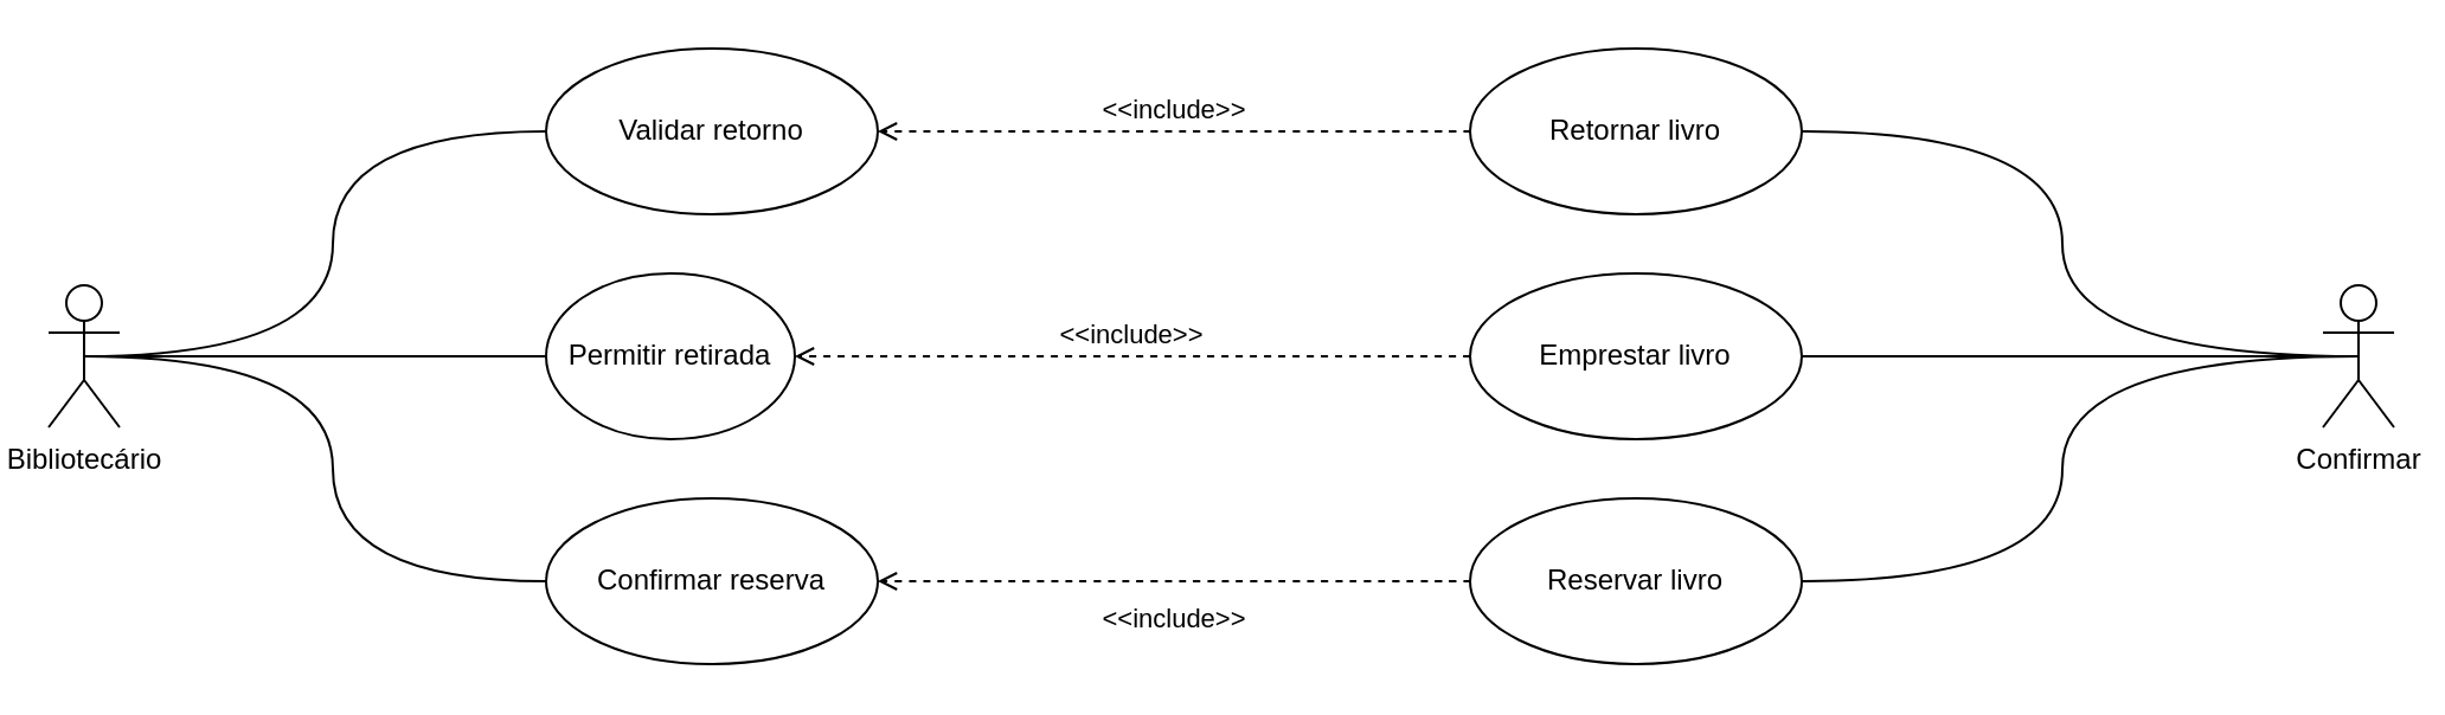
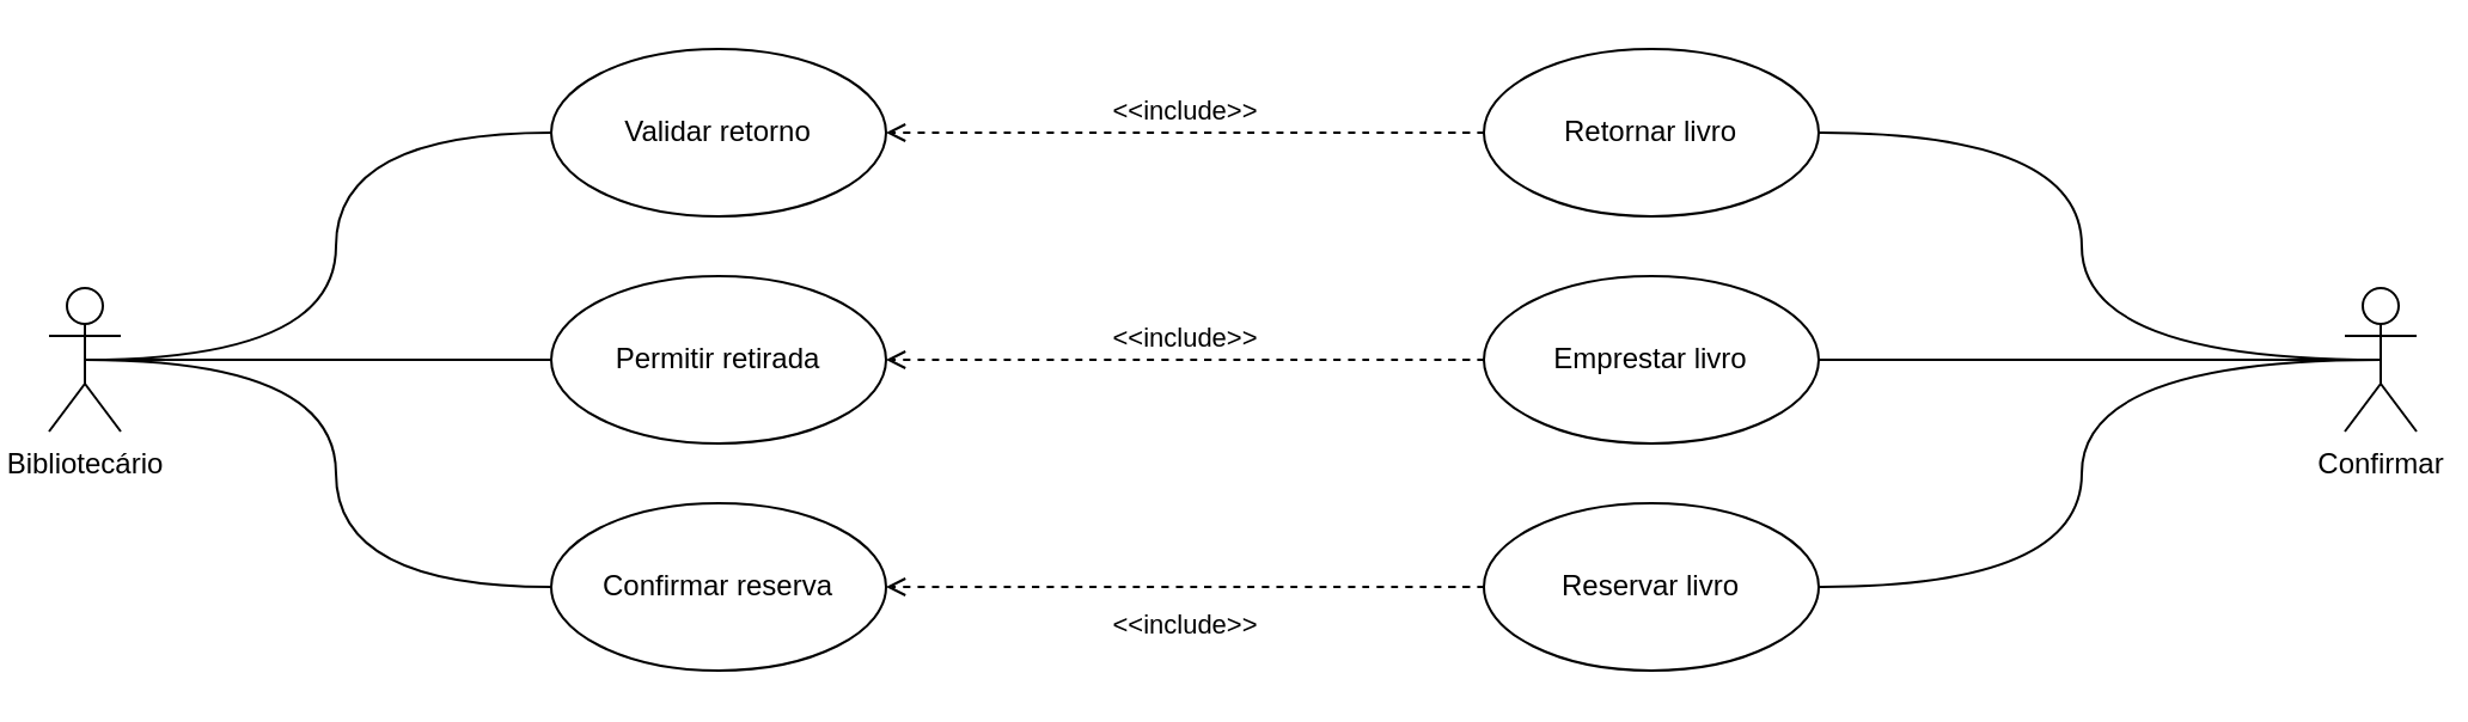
  <mxCell id="0" />
  <mxCell id="1" parent="0" />
  <mxCell id="2" style="edgeStyle=orthogonalEdgeStyle;rounded=0;orthogonalLoop=1;jettySize=auto;html=1;exitX=0.5;exitY=0.5;exitDx=0;exitDy=0;exitPerimeter=0;entryX=1;entryY=0.5;entryDx=0;entryDy=0;endArrow=none;endFill=0;curved=1;" edge="1" parent="1" source="5" target="11"><mxGeometry relative="1" as="geometry" /></mxCell>
  <mxCell id="3" style="edgeStyle=orthogonalEdgeStyle;curved=1;rounded=0;orthogonalLoop=1;jettySize=auto;html=1;exitX=0.5;exitY=0.5;exitDx=0;exitDy=0;exitPerimeter=0;entryX=1;entryY=0.5;entryDx=0;entryDy=0;endArrow=none;endFill=0;" edge="1" parent="1" source="5" target="10"><mxGeometry relative="1" as="geometry" /></mxCell>
  <mxCell id="4" style="edgeStyle=orthogonalEdgeStyle;curved=1;rounded=0;orthogonalLoop=1;jettySize=auto;html=1;exitX=0.5;exitY=0.5;exitDx=0;exitDy=0;exitPerimeter=0;entryX=1;entryY=0.5;entryDx=0;entryDy=0;endArrow=none;endFill=0;" edge="1" parent="1" source="5" target="12"><mxGeometry relative="1" as="geometry" /></mxCell>
  <mxCell id="5" value="Confirmar" style="shape=umlActor;verticalLabelPosition=bottom;verticalAlign=top;html=1;" vertex="1" parent="1"><mxGeometry x="980" y="120" width="30" height="60" as="geometry" /></mxCell>
  <mxCell id="6" style="edgeStyle=orthogonalEdgeStyle;curved=1;rounded=0;orthogonalLoop=1;jettySize=auto;html=1;exitX=0.5;exitY=0.5;exitDx=0;exitDy=0;exitPerimeter=0;entryX=0;entryY=0.5;entryDx=0;entryDy=0;endArrow=none;endFill=0;" edge="1" parent="1" source="9" target="13"><mxGeometry relative="1" as="geometry" /></mxCell>
  <mxCell id="7" style="edgeStyle=orthogonalEdgeStyle;curved=1;rounded=0;orthogonalLoop=1;jettySize=auto;html=1;exitX=0.5;exitY=0.5;exitDx=0;exitDy=0;exitPerimeter=0;entryX=0;entryY=0.5;entryDx=0;entryDy=0;endArrow=none;endFill=0;" edge="1" parent="1" source="9" target="15"><mxGeometry relative="1" as="geometry" /></mxCell>
  <mxCell id="8" style="edgeStyle=orthogonalEdgeStyle;curved=1;rounded=0;orthogonalLoop=1;jettySize=auto;html=1;exitX=0.5;exitY=0.5;exitDx=0;exitDy=0;exitPerimeter=0;entryX=0;entryY=0.5;entryDx=0;entryDy=0;endArrow=none;endFill=0;" edge="1" parent="1" source="9" target="17"><mxGeometry relative="1" as="geometry" /></mxCell>
  <mxCell id="9" value="Bibliotecário" style="shape=umlActor;verticalLabelPosition=bottom;verticalAlign=top;html=1;" vertex="1" parent="1"><mxGeometry x="20" y="120" width="30" height="60" as="geometry" /></mxCell>
  <mxCell id="10" value="Emprestar livro" style="ellipse;whiteSpace=wrap;html=1;" vertex="1" parent="1"><mxGeometry x="620" y="115" width="140" height="70" as="geometry" /></mxCell>
  <mxCell id="11" value="Retornar livro" style="ellipse;whiteSpace=wrap;html=1;" vertex="1" parent="1"><mxGeometry x="620" y="20" width="140" height="70" as="geometry" /></mxCell>
  <mxCell id="12" value="Reservar livro" style="ellipse;whiteSpace=wrap;html=1;" vertex="1" parent="1"><mxGeometry x="620" y="210" width="140" height="70" as="geometry" /></mxCell>
  <mxCell id="13" value="Confirmar reserva" style="ellipse;whiteSpace=wrap;html=1;" vertex="1" parent="1"><mxGeometry x="230" y="210" width="140" height="70" as="geometry" /></mxCell>
  <mxCell id="14" value="&amp;lt;&amp;lt;include&amp;gt;&amp;gt;" style="html=1;verticalAlign=bottom;labelBackgroundColor=none;endArrow=open;endFill=0;dashed=1;rounded=0;edgeStyle=orthogonalEdgeStyle;curved=1;exitX=0;exitY=0.5;exitDx=0;exitDy=0;entryX=1;entryY=0.5;entryDx=0;entryDy=0;" edge="1" parent="1" source="12" target="13"><mxGeometry y="25" width="160" relative="1" as="geometry"><mxPoint x="410" y="280" as="sourcePoint" /><mxPoint x="380" y="240" as="targetPoint" /><mxPoint as="offset" /></mxGeometry></mxCell>
- <mxCell id="15" value="Permitir retirada" style="ellipse;whiteSpace=wrap;html=1;" vertex="1" parent="1"><mxGeometry x="230" y="115" width="105" height="70" as="geometry" /></mxCell>
+ <mxCell id="15" value="Permitir retirada" style="ellipse;whiteSpace=wrap;html=1;" vertex="1" parent="1"><mxGeometry x="230" y="115" width="140" height="70" as="geometry" /></mxCell>
  <mxCell id="16" value="&amp;lt;&amp;lt;include&amp;gt;&amp;gt;" style="html=1;verticalAlign=bottom;labelBackgroundColor=none;endArrow=open;endFill=0;dashed=1;rounded=0;edgeStyle=orthogonalEdgeStyle;curved=1;entryX=1;entryY=0.5;entryDx=0;entryDy=0;exitX=0;exitY=0.5;exitDx=0;exitDy=0;" edge="1" parent="1" source="10" target="15"><mxGeometry width="160" relative="1" as="geometry"><mxPoint x="370" y="50" as="sourcePoint" /><mxPoint x="530" y="50" as="targetPoint" /></mxGeometry></mxCell>
  <mxCell id="17" value="Validar retorno" style="ellipse;whiteSpace=wrap;html=1;" vertex="1" parent="1"><mxGeometry x="230" y="20" width="140" height="70" as="geometry" /></mxCell>
  <mxCell id="18" value="&amp;lt;&amp;lt;include&amp;gt;&amp;gt;" style="html=1;verticalAlign=bottom;labelBackgroundColor=none;endArrow=open;endFill=0;dashed=1;rounded=0;edgeStyle=orthogonalEdgeStyle;curved=1;entryX=1;entryY=0.5;entryDx=0;entryDy=0;exitX=0;exitY=0.5;exitDx=0;exitDy=0;" edge="1" parent="1" source="11" target="17"><mxGeometry width="160" relative="1" as="geometry"><mxPoint x="610" y="55" as="sourcePoint" /><mxPoint x="570" y="20" as="targetPoint" /></mxGeometry></mxCell>
